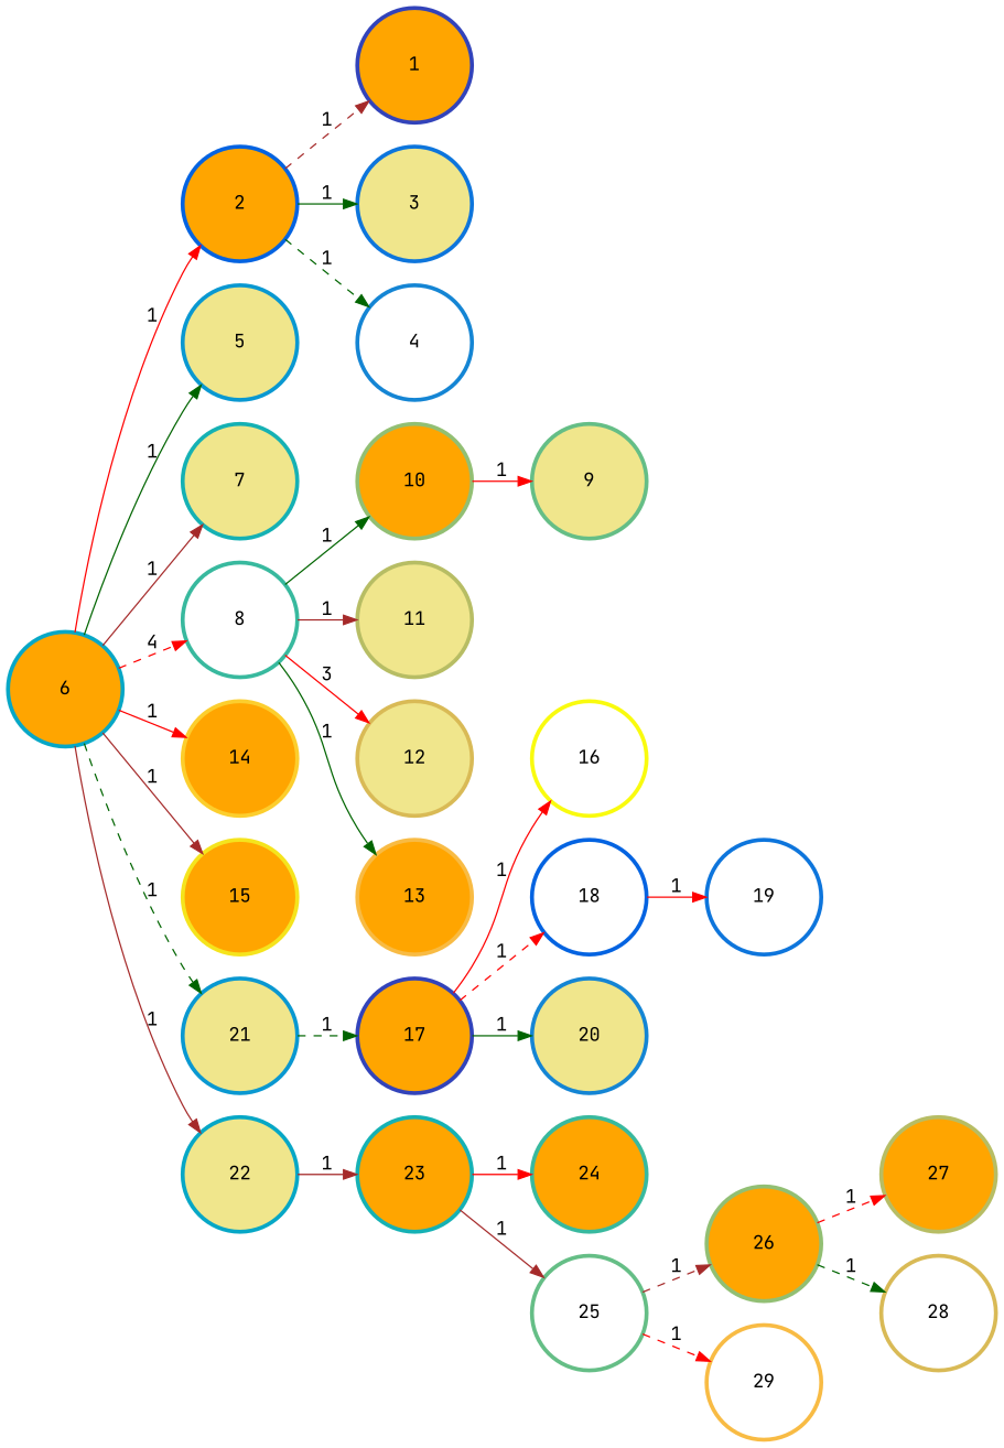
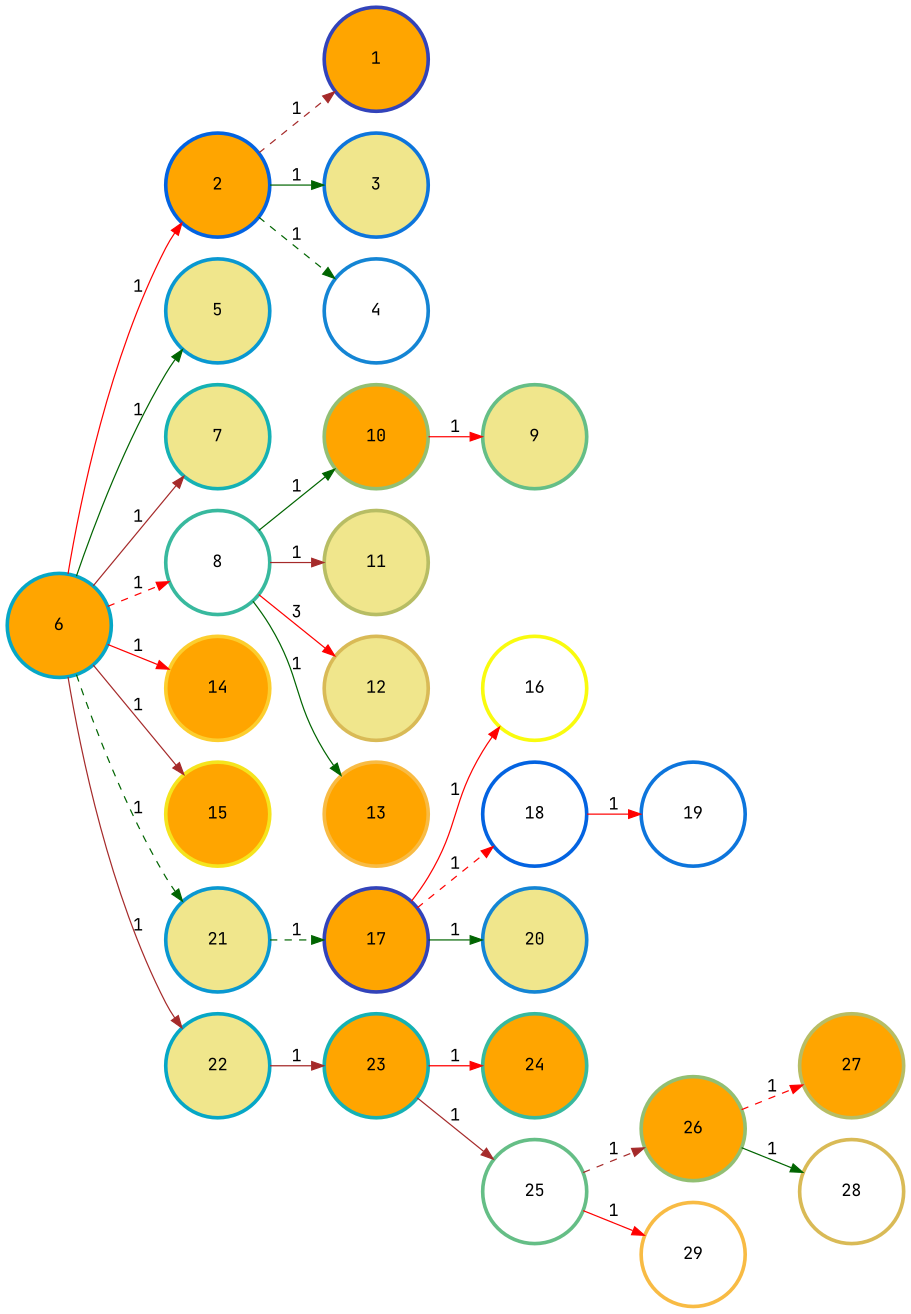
  digraph {
    fontname="JetBrains Mono"
    rankdir=LR
    node [color="#3243BA" fillcolor=orange fontname="JetBrains Mono" penwidth=3 style=filled]
    edge [color=red fontname="JetBrains Mono" penwidth=1 style=bold]
    n1 [height=1.2 label=1 width=1.2]
    n2 [color="#0363E1" height=1.2 label=2 width=1.2]
    n3 [color="#0D75DC" fillcolor=khaki height=1.2 label=3 width=1.2]
    n4 [color="#1485D4" fillcolor=white height=1.2 label=4 width=1.2]
    n5 [color="#0998D1" fillcolor=khaki height=1.2 label=5 width=1.2]
    n6 [color="#06A7C6" height=1.2 label=6 width=1.2]
    n7 [color="#15B1B4" fillcolor=khaki height=1.2 label=7 width=1.2]
    n8 [color="#38B99E" fillcolor=white height=1.2 label=8 width=1.2]
    n9 [color="#FCCE2E" height=1.2 label=14 width=1.2]
    n10 [color="#F5E41D" height=1.2 label=15 width=1.2]
    n11 [color="#0998D1" fillcolor=khaki height=1.2 label=21 width=1.2]
    n12 [color="#06A7C6" fillcolor=khaki height=1.2 label=22 width=1.2]
    n13 [color="#92BF73" height=1.2 label=10 width=1.2]
    n14 [color="#B7BD64" fillcolor=khaki height=1.2 label=11 width=1.2]
    n15 [color="#D9BA56" fillcolor=khaki height=1.2 label=12 width=1.2]
    n16 [color="#F8BB44" height=1.2 label=13 width=1.2]
    n17 [height=1.2 label=17 width=1.2]
    n18 [color="#15B1B4" height=1.2 label=23 width=1.2]
    n19 [color="#65BE86" fillcolor=khaki height=1.2 label=9 width=1.2]
    n20 [color="#F9FB0E" fillcolor=white height=1.2 label=16 width=1.2]
    n21 [color="#0363E1" fillcolor=white height=1.2 label=18 width=1.2]
    n22 [color="#1485D4" fillcolor=khaki height=1.2 label=20 width=1.2]
    n23 [color="#0D75DC" fillcolor=white height=1.2 label=19 width=1.2]
    n24 [color="#38B99E" height=1.2 label=24 width=1.2]
    n25 [color="#65BE86" fillcolor=white height=1.2 label=25 width=1.2]
    n26 [color="#92BF73" height=1.2 label=26 width=1.2]
    n27 [color="#F8BB44" fillcolor=white height=1.2 label=29 width=1.2]
    n28 [color="#B7BD64" height=1.2 label=27 width=1.2]
    n29 [color="#D9BA56" fillcolor=white height=1.2 label=28 width=1.2]
    n2 -> n1 [color=brown label=1 style=dashed]
    n2 -> n3 [color=darkgreen label=1]
    n2 -> n4 [color=darkgreen label=1 style=dashed]
    n6 -> n2 [label=1]
    n6 -> n5 [color=darkgreen label=1 style=solid]
    n6 -> n7 [color=brown label=1 style=solid]
-   n6 -> n8 [label=4 style=dashed]
+   n6 -> n8 [label=1 style=dashed]
    n6 -> n9 [label=1 style=solid]
    n6 -> n10 [color=brown label=1]
    n6 -> n11 [color=darkgreen label=1 style=dashed]
    n6 -> n12 [color=brown label=1]
    n8 -> n13 [color=darkgreen label=1 style=solid]
    n8 -> n14 [color=brown label=1 style=solid]
    n8 -> n15 [label=3]
    n8 -> n16 [color=darkgreen label=1]
    n11 -> n17 [color=darkgreen label=1 style=dashed]
    n12 -> n18 [color=brown label=1]
    n13 -> n19 [label=1]
    n17 -> n20 [label=1]
    n17 -> n21 [label=1 style=dashed]
    n17 -> n22 [color=darkgreen label=1 style=solid]
    n18 -> n24 [label=1 style=solid]
    n18 -> n25 [color=brown label=1]
    n21 -> n23 [label=1]
    n25 -> n26 [color=brown label=1 style=dashed]
-   n25 -> n27 [label=1 style=dashed]
+   n25 -> n27 [label=1]
    n26 -> n28 [label=1 style=dashed]
-   n26 -> n29 [color=darkgreen label=1 style=dashed]
+   n26 -> n29 [color=darkgreen label=1]
  }
